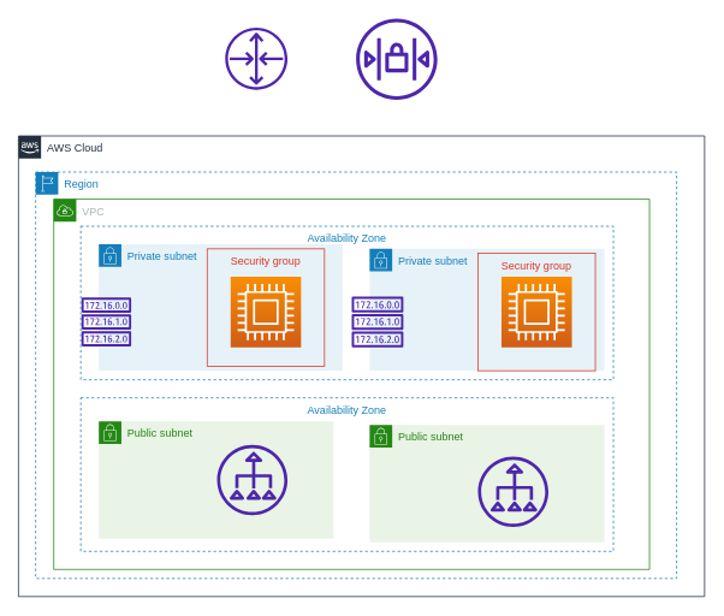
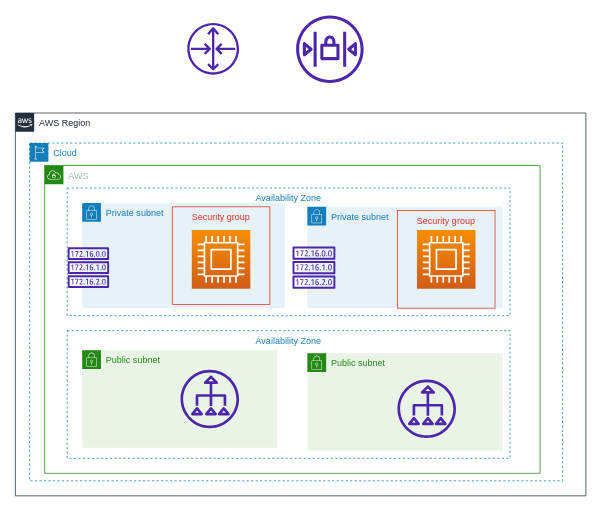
  <mxCell id="0" />
  <mxCell id="1" parent="0" />
- <mxCell id="2" value="AWS Cloud" style="points=[[0,0],[0.25,0],[0.5,0],[0.75,0],[1,0],[1,0.25],[1,0.5],[1,0.75],[1,1],[0.75,1],[0.5,1],[0.25,1],[0,1],[0,0.75],[0,0.5],[0,0.25]];outlineConnect=0;gradientColor=none;html=1;whiteSpace=wrap;fontSize=12;fontStyle=0;container=1;pointerEvents=0;collapsible=0;recursiveResize=0;shape=mxgraph.aws4.group;grIcon=mxgraph.aws4.group_aws_cloud_alt;strokeColor=#232F3E;fillColor=none;verticalAlign=top;align=left;spacingLeft=30;fontColor=#232F3E;dashed=0;" vertex="1" parent="1"><mxGeometry x="20" y="150" width="760" height="510" as="geometry" /></mxCell>
- <mxCell id="3" value="Region" style="points=[[0,0],[0.25,0],[0.5,0],[0.75,0],[1,0],[1,0.25],[1,0.5],[1,0.75],[1,1],[0.75,1],[0.5,1],[0.25,1],[0,1],[0,0.75],[0,0.5],[0,0.25]];outlineConnect=0;gradientColor=none;html=1;whiteSpace=wrap;fontSize=12;fontStyle=0;container=1;pointerEvents=0;collapsible=0;recursiveResize=0;shape=mxgraph.aws4.group;grIcon=mxgraph.aws4.group_region;strokeColor=#147EBA;fillColor=none;verticalAlign=top;align=left;spacingLeft=30;fontColor=#147EBA;dashed=1;" vertex="1" parent="1"><mxGeometry x="39" y="190" width="710" height="450" as="geometry" /></mxCell>
- <mxCell id="4" value="VPC" style="points=[[0,0],[0.25,0],[0.5,0],[0.75,0],[1,0],[1,0.25],[1,0.5],[1,0.75],[1,1],[0.75,1],[0.5,1],[0.25,1],[0,1],[0,0.75],[0,0.5],[0,0.25]];outlineConnect=0;gradientColor=none;html=1;whiteSpace=wrap;fontSize=12;fontStyle=0;container=1;pointerEvents=0;collapsible=0;recursiveResize=0;shape=mxgraph.aws4.group;grIcon=mxgraph.aws4.group_vpc;strokeColor=#248814;fillColor=none;verticalAlign=top;align=left;spacingLeft=30;fontColor=#AAB7B8;dashed=0;" vertex="1" parent="3"><mxGeometry x="20" y="30" width="660" height="410" as="geometry" /></mxCell>
+ <mxCell id="2" value="AWS Region" style="points=[[0,0],[0.25,0],[0.5,0],[0.75,0],[1,0],[1,0.25],[1,0.5],[1,0.75],[1,1],[0.75,1],[0.5,1],[0.25,1],[0,1],[0,0.75],[0,0.5],[0,0.25]];outlineConnect=0;gradientColor=none;html=1;whiteSpace=wrap;fontSize=12;fontStyle=0;container=1;pointerEvents=0;collapsible=0;recursiveResize=0;shape=mxgraph.aws4.group;grIcon=mxgraph.aws4.group_aws_cloud_alt;strokeColor=#232F3E;fillColor=none;verticalAlign=top;align=left;spacingLeft=30;fontColor=#232F3E;dashed=0;" vertex="1" parent="1"><mxGeometry x="20" y="150" width="760" height="510" as="geometry" /></mxCell>
+ <mxCell id="3" value="Cloud" style="points=[[0,0],[0.25,0],[0.5,0],[0.75,0],[1,0],[1,0.25],[1,0.5],[1,0.75],[1,1],[0.75,1],[0.5,1],[0.25,1],[0,1],[0,0.75],[0,0.5],[0,0.25]];outlineConnect=0;gradientColor=none;html=1;whiteSpace=wrap;fontSize=12;fontStyle=0;container=1;pointerEvents=0;collapsible=0;recursiveResize=0;shape=mxgraph.aws4.group;grIcon=mxgraph.aws4.group_region;strokeColor=#147EBA;fillColor=none;verticalAlign=top;align=left;spacingLeft=30;fontColor=#147EBA;dashed=1;" vertex="1" parent="1"><mxGeometry x="39" y="190" width="710" height="450" as="geometry" /></mxCell>
+ <mxCell id="4" value="AWS" style="points=[[0,0],[0.25,0],[0.5,0],[0.75,0],[1,0],[1,0.25],[1,0.5],[1,0.75],[1,1],[0.75,1],[0.5,1],[0.25,1],[0,1],[0,0.75],[0,0.5],[0,0.25]];outlineConnect=0;gradientColor=none;html=1;whiteSpace=wrap;fontSize=12;fontStyle=0;container=1;pointerEvents=0;collapsible=0;recursiveResize=0;shape=mxgraph.aws4.group;grIcon=mxgraph.aws4.group_vpc;strokeColor=#248814;fillColor=none;verticalAlign=top;align=left;spacingLeft=30;fontColor=#AAB7B8;dashed=0;" vertex="1" parent="3"><mxGeometry x="20" y="30" width="660" height="410" as="geometry" /></mxCell>
  <mxCell id="5" value="Availability Zone" style="fillColor=none;strokeColor=#147EBA;dashed=1;verticalAlign=top;fontStyle=0;fontColor=#147EBA;whiteSpace=wrap;html=1;" vertex="1" parent="4"><mxGeometry x="30" y="220" width="590" height="170" as="geometry" /></mxCell>
  <mxCell id="6" value="Availability Zone" style="fillColor=none;strokeColor=#147EBA;dashed=1;verticalAlign=top;fontStyle=0;fontColor=#147EBA;whiteSpace=wrap;html=1;" vertex="1" parent="4"><mxGeometry x="30" y="30" width="590" height="170" as="geometry" /></mxCell>
  <mxCell id="7" value="Public subnet" style="points=[[0,0],[0.25,0],[0.5,0],[0.75,0],[1,0],[1,0.25],[1,0.5],[1,0.75],[1,1],[0.75,1],[0.5,1],[0.25,1],[0,1],[0,0.75],[0,0.5],[0,0.25]];outlineConnect=0;gradientColor=none;html=1;whiteSpace=wrap;fontSize=12;fontStyle=0;container=1;pointerEvents=0;collapsible=0;recursiveResize=0;shape=mxgraph.aws4.group;grIcon=mxgraph.aws4.group_security_group;grStroke=0;strokeColor=#248814;fillColor=#E9F3E6;verticalAlign=top;align=left;spacingLeft=30;fontColor=#248814;dashed=0;" vertex="1" parent="4"><mxGeometry x="50" y="246" width="260" height="130" as="geometry" /></mxCell>
  <mxCell id="8" value="Public subnet" style="points=[[0,0],[0.25,0],[0.5,0],[0.75,0],[1,0],[1,0.25],[1,0.5],[1,0.75],[1,1],[0.75,1],[0.5,1],[0.25,1],[0,1],[0,0.75],[0,0.5],[0,0.25]];outlineConnect=0;gradientColor=none;html=1;whiteSpace=wrap;fontSize=12;fontStyle=0;container=1;pointerEvents=0;collapsible=0;recursiveResize=0;shape=mxgraph.aws4.group;grIcon=mxgraph.aws4.group_security_group;grStroke=0;strokeColor=#248814;fillColor=#E9F3E6;verticalAlign=top;align=left;spacingLeft=30;fontColor=#248814;dashed=0;" vertex="1" parent="4"><mxGeometry x="350" y="250" width="260" height="130" as="geometry" /></mxCell>
  <mxCell id="9" value="Private subnet" style="points=[[0,0],[0.25,0],[0.5,0],[0.75,0],[1,0],[1,0.25],[1,0.5],[1,0.75],[1,1],[0.75,1],[0.5,1],[0.25,1],[0,1],[0,0.75],[0,0.5],[0,0.25]];outlineConnect=0;gradientColor=none;html=1;whiteSpace=wrap;fontSize=12;fontStyle=0;container=1;pointerEvents=0;collapsible=0;recursiveResize=0;shape=mxgraph.aws4.group;grIcon=mxgraph.aws4.group_security_group;grStroke=0;strokeColor=#147EBA;fillColor=#E6F2F8;verticalAlign=top;align=left;spacingLeft=30;fontColor=#147EBA;dashed=0;" vertex="1" parent="4"><mxGeometry x="50" y="50" width="270" height="140" as="geometry" /></mxCell>
  <mxCell id="10" value="" style="sketch=0;outlineConnect=0;fontColor=#232F3E;gradientColor=none;fillColor=#4D27AA;strokeColor=none;dashed=0;verticalLabelPosition=bottom;verticalAlign=top;align=center;html=1;fontSize=12;fontStyle=0;aspect=fixed;pointerEvents=1;shape=mxgraph.aws4.route_table;" vertex="1" parent="9"><mxGeometry x="-19.42" y="59" width="55.42" height="54" as="geometry" /></mxCell>
  <mxCell id="11" value="Private subnet" style="points=[[0,0],[0.25,0],[0.5,0],[0.75,0],[1,0],[1,0.25],[1,0.5],[1,0.75],[1,1],[0.75,1],[0.5,1],[0.25,1],[0,1],[0,0.75],[0,0.5],[0,0.25]];outlineConnect=0;gradientColor=none;html=1;whiteSpace=wrap;fontSize=12;fontStyle=0;container=1;pointerEvents=0;collapsible=0;recursiveResize=0;shape=mxgraph.aws4.group;grIcon=mxgraph.aws4.group_security_group;grStroke=0;strokeColor=#147EBA;fillColor=#E6F2F8;verticalAlign=top;align=left;spacingLeft=30;fontColor=#147EBA;dashed=0;" vertex="1" parent="4"><mxGeometry x="350" y="55" width="260" height="135" as="geometry" /></mxCell>
  <mxCell id="12" value="Security group" style="fillColor=none;strokeColor=#DD3522;verticalAlign=top;fontStyle=0;fontColor=#DD3522;whiteSpace=wrap;html=1;" vertex="1" parent="4"><mxGeometry x="170" y="55" width="130" height="130" as="geometry" /></mxCell>
  <mxCell id="13" value="Security group" style="fillColor=none;strokeColor=#DD3522;verticalAlign=top;fontStyle=0;fontColor=#DD3522;whiteSpace=wrap;html=1;" vertex="1" parent="4"><mxGeometry x="470" y="60" width="130" height="130" as="geometry" /></mxCell>
  <mxCell id="14" value="" style="sketch=0;points=[[0,0,0],[0.25,0,0],[0.5,0,0],[0.75,0,0],[1,0,0],[0,1,0],[0.25,1,0],[0.5,1,0],[0.75,1,0],[1,1,0],[0,0.25,0],[0,0.5,0],[0,0.75,0],[1,0.25,0],[1,0.5,0],[1,0.75,0]];outlineConnect=0;fontColor=#232F3E;gradientColor=#F78E04;gradientDirection=north;fillColor=#D05C17;strokeColor=#ffffff;dashed=0;verticalLabelPosition=bottom;verticalAlign=top;align=center;html=1;fontSize=12;fontStyle=0;aspect=fixed;shape=mxgraph.aws4.resourceIcon;resIcon=mxgraph.aws4.compute;" vertex="1" parent="4"><mxGeometry x="196" y="86" width="78" height="78" as="geometry" /></mxCell>
  <mxCell id="15" value="" style="sketch=0;points=[[0,0,0],[0.25,0,0],[0.5,0,0],[0.75,0,0],[1,0,0],[0,1,0],[0.25,1,0],[0.5,1,0],[0.75,1,0],[1,1,0],[0,0.25,0],[0,0.5,0],[0,0.75,0],[1,0.25,0],[1,0.5,0],[1,0.75,0]];outlineConnect=0;fontColor=#232F3E;gradientColor=#F78E04;gradientDirection=north;fillColor=#D05C17;strokeColor=#ffffff;dashed=0;verticalLabelPosition=bottom;verticalAlign=top;align=center;html=1;fontSize=12;fontStyle=0;aspect=fixed;shape=mxgraph.aws4.resourceIcon;resIcon=mxgraph.aws4.compute;" vertex="1" parent="4"><mxGeometry x="496" y="86" width="78" height="78" as="geometry" /></mxCell>
  <mxCell id="16" value="" style="sketch=0;outlineConnect=0;fontColor=#232F3E;gradientColor=none;fillColor=#4D27AA;strokeColor=none;dashed=0;verticalLabelPosition=bottom;verticalAlign=top;align=center;html=1;fontSize=12;fontStyle=0;aspect=fixed;pointerEvents=1;shape=mxgraph.aws4.nat_gateway;rotation=-90;" vertex="1" parent="4"><mxGeometry x="181" y="272" width="78" height="78" as="geometry" /></mxCell>
  <mxCell id="17" value="" style="sketch=0;outlineConnect=0;fontColor=#232F3E;gradientColor=none;fillColor=#4D27AA;strokeColor=none;dashed=0;verticalLabelPosition=bottom;verticalAlign=top;align=center;html=1;fontSize=12;fontStyle=0;aspect=fixed;pointerEvents=1;shape=mxgraph.aws4.route_table;" vertex="1" parent="4"><mxGeometry x="330" y="108" width="57.47" height="56" as="geometry" /></mxCell>
  <mxCell id="18" value="" style="sketch=0;outlineConnect=0;fontColor=#232F3E;gradientColor=none;fillColor=#4D27AA;strokeColor=none;dashed=0;verticalLabelPosition=bottom;verticalAlign=top;align=center;html=1;fontSize=12;fontStyle=0;aspect=fixed;pointerEvents=1;shape=mxgraph.aws4.nat_gateway;rotation=-90;" vertex="1" parent="4"><mxGeometry x="470" y="285" width="78" height="78" as="geometry" /></mxCell>
  <mxCell id="19" value="" style="sketch=0;outlineConnect=0;fontColor=#232F3E;gradientColor=none;fillColor=#4D27AA;strokeColor=none;dashed=0;verticalLabelPosition=bottom;verticalAlign=top;align=center;html=1;fontSize=12;fontStyle=0;aspect=fixed;pointerEvents=1;shape=mxgraph.aws4.router;" vertex="1" parent="1"><mxGeometry x="249" y="30" width="69" height="69" as="geometry" /></mxCell>
  <mxCell id="20" value="" style="sketch=0;outlineConnect=0;fontColor=#232F3E;gradientColor=none;fillColor=#4D27AA;strokeColor=none;dashed=0;verticalLabelPosition=bottom;verticalAlign=top;align=center;html=1;fontSize=12;fontStyle=0;aspect=fixed;pointerEvents=1;shape=mxgraph.aws4.network_access_control_list;" vertex="1" parent="1"><mxGeometry x="394" y="20" width="90" height="90" as="geometry" /></mxCell>
